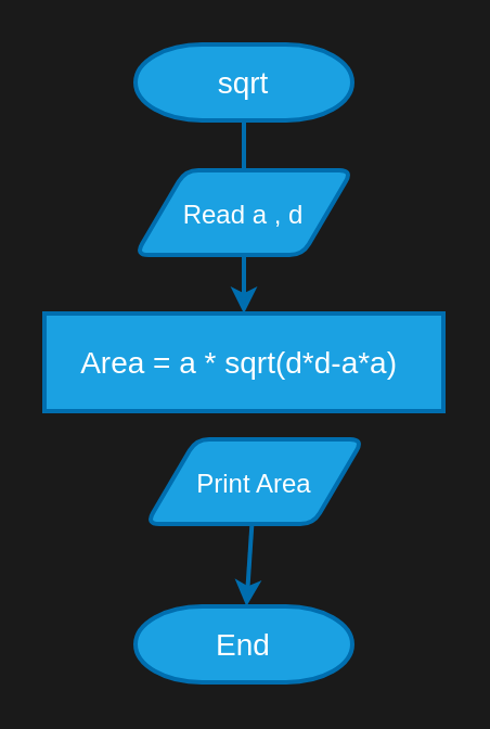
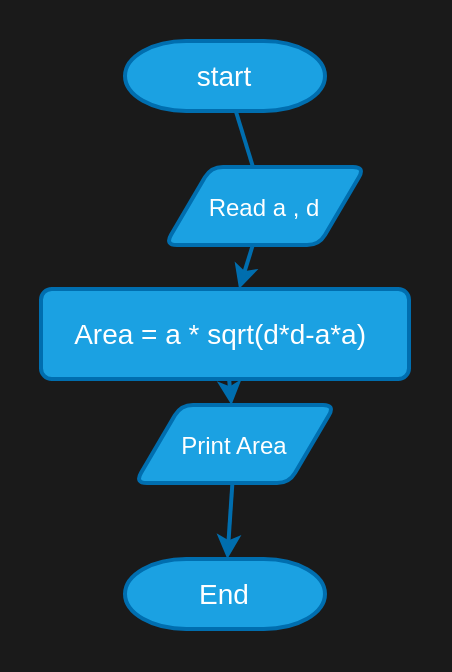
  <mxCell id="0" />
  <mxCell id="1" parent="0" />
  <mxCell id="2" value="" style="edgeStyle=none;html=1;fontSize=14;fillColor=#1ba1e2;strokeColor=#006EAF;strokeWidth=2;endArrow=none;" edge="1" parent="1" source="3" target="5"><mxGeometry relative="1" as="geometry" /></mxCell>
- <mxCell id="3" value="&lt;font style=&quot;font-size: 14px;&quot;&gt;sqrt&lt;/font&gt;" style="strokeWidth=2;html=1;shape=mxgraph.flowchart.terminator;whiteSpace=wrap;fillColor=#1ba1e2;fontColor=#ffffff;strokeColor=#006EAF;" vertex="1" parent="1"><mxGeometry x="62" y="20" width="100" height="35" as="geometry" /></mxCell>
+ <mxCell id="3" value="&lt;font style=&quot;font-size: 14px;&quot;&gt;start&lt;/font&gt;" style="strokeWidth=2;html=1;shape=mxgraph.flowchart.terminator;whiteSpace=wrap;fillColor=#1ba1e2;fontColor=#ffffff;strokeColor=#006EAF;" vertex="1" parent="1"><mxGeometry x="62" y="20" width="100" height="35" as="geometry" /></mxCell>
  <mxCell id="4" value="" style="edgeStyle=none;html=1;strokeWidth=2;fontSize=12;fillColor=#1ba1e2;strokeColor=#006EAF;" edge="1" parent="1" source="5" target="7"><mxGeometry relative="1" as="geometry" /></mxCell>
- <mxCell id="5" value="&lt;font style=&quot;font-size: 12px;&quot;&gt;Read a , d&lt;/font&gt;" style="shape=parallelogram;html=1;strokeWidth=2;perimeter=parallelogramPerimeter;whiteSpace=wrap;rounded=1;arcSize=12;size=0.23;fontSize=14;fillColor=#1ba1e2;fontColor=#ffffff;strokeColor=#006EAF;" vertex="1" parent="1"><mxGeometry x="62" y="78" width="100" height="39" as="geometry" /></mxCell>
- <mxCell id="7" value="Area = a * sqrt(d*d-a*a)&amp;nbsp;" style="whiteSpace=wrap;html=1;fontSize=14;fillColor=#1ba1e2;strokeColor=#006EAF;fontColor=#ffffff;strokeWidth=2;arcSize=12;rounded=0;" vertex="1" parent="1"><mxGeometry x="20" y="144" width="184" height="45" as="geometry" /></mxCell>
+ <mxCell id="5" value="&lt;font style=&quot;font-size: 12px;&quot;&gt;Read a , d&lt;/font&gt;" style="shape=parallelogram;html=1;strokeWidth=2;perimeter=parallelogramPerimeter;whiteSpace=wrap;rounded=1;arcSize=12;size=0.23;fontSize=14;fillColor=#1ba1e2;fontColor=#ffffff;strokeColor=#006EAF;" vertex="1" parent="1"><mxGeometry x="82" y="83" width="100" height="39" as="geometry" /></mxCell>
+ <mxCell id="6" value="" style="edgeStyle=none;html=1;strokeWidth=2;fontSize=12;fillColor=#1ba1e2;strokeColor=#006EAF;" edge="1" parent="1" source="7" target="9"><mxGeometry relative="1" as="geometry" /></mxCell>
+ <mxCell id="7" value="Area = a * sqrt(d*d-a*a)&amp;nbsp;" style="whiteSpace=wrap;html=1;fontSize=14;fillColor=#1ba1e2;strokeColor=#006EAF;fontColor=#ffffff;strokeWidth=2;rounded=1;arcSize=12;" vertex="1" parent="1"><mxGeometry x="20" y="144" width="184" height="45" as="geometry" /></mxCell>
  <mxCell id="8" value="" style="edgeStyle=none;html=1;strokeWidth=2;fontSize=12;fillColor=#1ba1e2;strokeColor=#006EAF;" edge="1" parent="1" source="9" target="10"><mxGeometry relative="1" as="geometry" /></mxCell>
  <mxCell id="9" value="&lt;font style=&quot;font-size: 12px;&quot;&gt;Print Area&lt;/font&gt;" style="shape=parallelogram;html=1;strokeWidth=2;perimeter=parallelogramPerimeter;whiteSpace=wrap;rounded=1;arcSize=12;size=0.23;fontSize=14;fillColor=#1ba1e2;fontColor=#ffffff;strokeColor=#006EAF;" vertex="1" parent="1"><mxGeometry x="67" y="202" width="100" height="39" as="geometry" /></mxCell>
  <mxCell id="10" value="&lt;font style=&quot;font-size: 14px;&quot;&gt;End&lt;/font&gt;" style="strokeWidth=2;html=1;shape=mxgraph.flowchart.terminator;whiteSpace=wrap;fillColor=#1ba1e2;fontColor=#ffffff;strokeColor=#006EAF;" vertex="1" parent="1"><mxGeometry x="62" y="279" width="100" height="35" as="geometry" /></mxCell>
